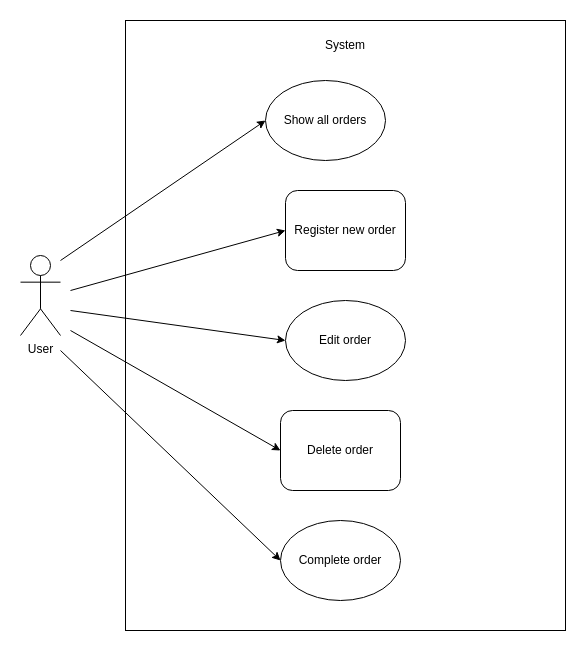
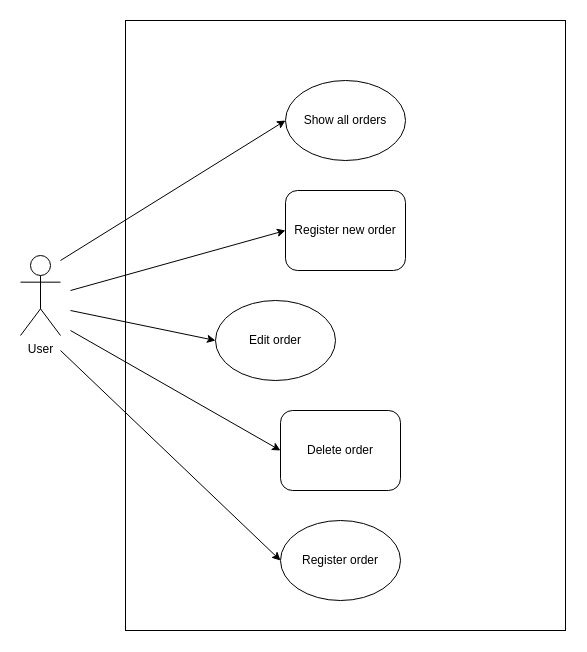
  <mxCell id="0" />
  <mxCell id="1" parent="0" />
  <mxCell id="2" value="" style="rounded=0;whiteSpace=wrap;html=1;direction=south;" vertex="1" parent="1"><mxGeometry x="125" y="20" width="440" height="610" as="geometry" /></mxCell>
  <mxCell id="3" value="User" style="shape=umlActor;verticalLabelPosition=bottom;verticalAlign=top;html=1;outlineConnect=0;" vertex="1" parent="1"><mxGeometry x="20" y="255" width="40" height="80" as="geometry" /></mxCell>
- <mxCell id="4" value="System" style="text;html=1;align=center;verticalAlign=middle;whiteSpace=wrap;rounded=0;" vertex="1" parent="1"><mxGeometry x="315" y="30" width="60" height="30" as="geometry" /></mxCell>
- <mxCell id="5" value="Show all orders " style="ellipse;whiteSpace=wrap;html=1;" vertex="1" parent="1"><mxGeometry x="265" y="80" width="120" height="80" as="geometry" /></mxCell>
+ <mxCell id="5" value="Show all orders " style="ellipse;whiteSpace=wrap;html=1;" vertex="1" parent="1"><mxGeometry x="285" y="80" width="120" height="80" as="geometry" /></mxCell>
  <mxCell id="6" value="Register new order" style="whiteSpace=wrap;html=1;rounded=1;" vertex="1" parent="1"><mxGeometry x="285" y="190" width="120" height="80" as="geometry" /></mxCell>
- <mxCell id="7" value="Complete order" style="ellipse;whiteSpace=wrap;html=1;" vertex="1" parent="1"><mxGeometry x="280" y="520" width="120" height="80" as="geometry" /></mxCell>
- <mxCell id="8" value="Edit order" style="ellipse;whiteSpace=wrap;html=1;" vertex="1" parent="1"><mxGeometry x="285" y="300" width="120" height="80" as="geometry" /></mxCell>
+ <mxCell id="7" value="Register order" style="ellipse;whiteSpace=wrap;html=1;" vertex="1" parent="1"><mxGeometry x="280" y="520" width="120" height="80" as="geometry" /></mxCell>
+ <mxCell id="8" value="Edit order" style="ellipse;whiteSpace=wrap;html=1;" vertex="1" parent="1"><mxGeometry x="215" y="300" width="120" height="80" as="geometry" /></mxCell>
  <mxCell id="9" value="" style="endArrow=classic;html=1;rounded=0;entryX=0;entryY=0.5;entryDx=0;entryDy=0;" edge="1" parent="1" target="5"><mxGeometry width="50" height="50" relative="1" as="geometry"><mxPoint x="60" y="260" as="sourcePoint" /><mxPoint x="285" y="100" as="targetPoint" /></mxGeometry></mxCell>
  <mxCell id="10" value="" style="endArrow=classic;html=1;rounded=0;entryX=0;entryY=0.5;entryDx=0;entryDy=0;" edge="1" parent="1" target="6"><mxGeometry width="50" height="50" relative="1" as="geometry"><mxPoint x="70" y="290" as="sourcePoint" /><mxPoint x="295" y="110" as="targetPoint" /></mxGeometry></mxCell>
  <mxCell id="11" value="" style="endArrow=classic;html=1;rounded=0;entryX=0;entryY=0.5;entryDx=0;entryDy=0;" edge="1" parent="1" target="8"><mxGeometry width="50" height="50" relative="1" as="geometry"><mxPoint x="70" y="310" as="sourcePoint" /><mxPoint x="295" y="350" as="targetPoint" /></mxGeometry></mxCell>
  <mxCell id="12" value="" style="endArrow=classic;html=1;rounded=0;entryX=0;entryY=0.5;entryDx=0;entryDy=0;" edge="1" parent="1" target="7"><mxGeometry width="50" height="50" relative="1" as="geometry"><mxPoint x="60" y="350" as="sourcePoint" /><mxPoint x="275" y="480" as="targetPoint" /></mxGeometry></mxCell>
  <mxCell id="13" value="Delete order" style="whiteSpace=wrap;html=1;rounded=1;" vertex="1" parent="1"><mxGeometry x="280" y="410" width="120" height="80" as="geometry" /></mxCell>
  <mxCell id="14" value="" style="endArrow=classic;html=1;rounded=0;entryX=0;entryY=0.5;entryDx=0;entryDy=0;" edge="1" parent="1" target="13"><mxGeometry width="50" height="50" relative="1" as="geometry"><mxPoint x="70" y="330" as="sourcePoint" /><mxPoint x="280" y="380" as="targetPoint" /></mxGeometry></mxCell>
